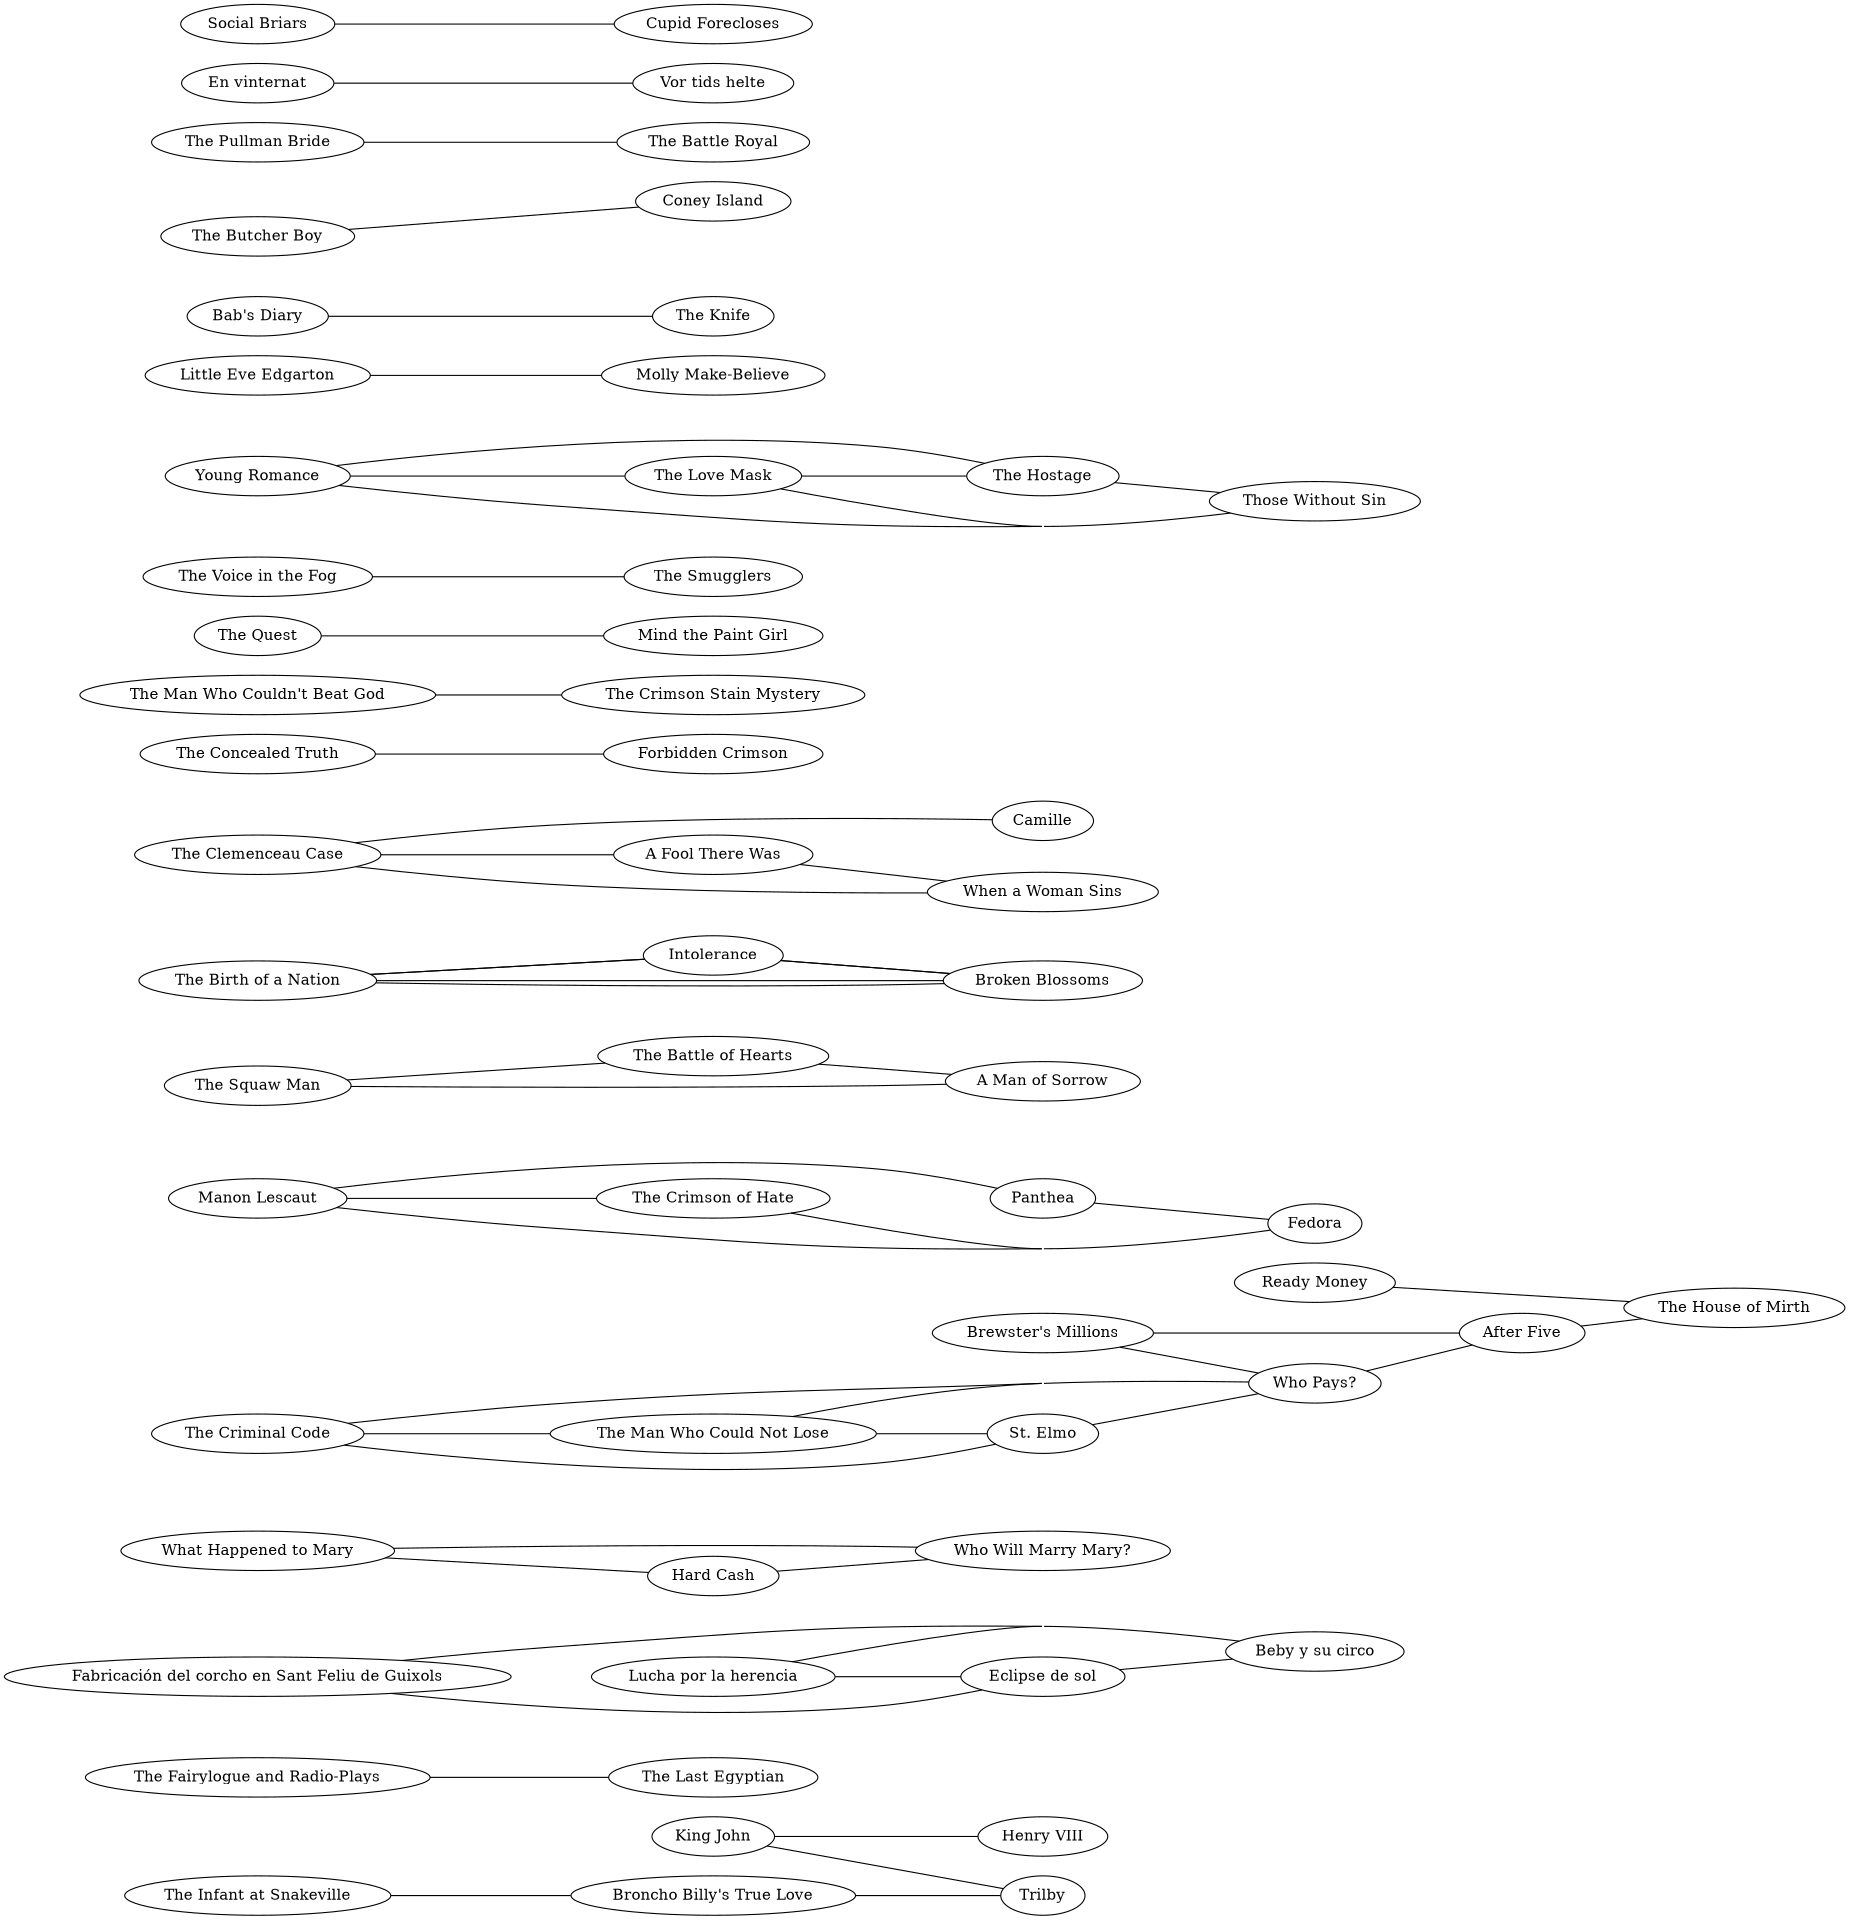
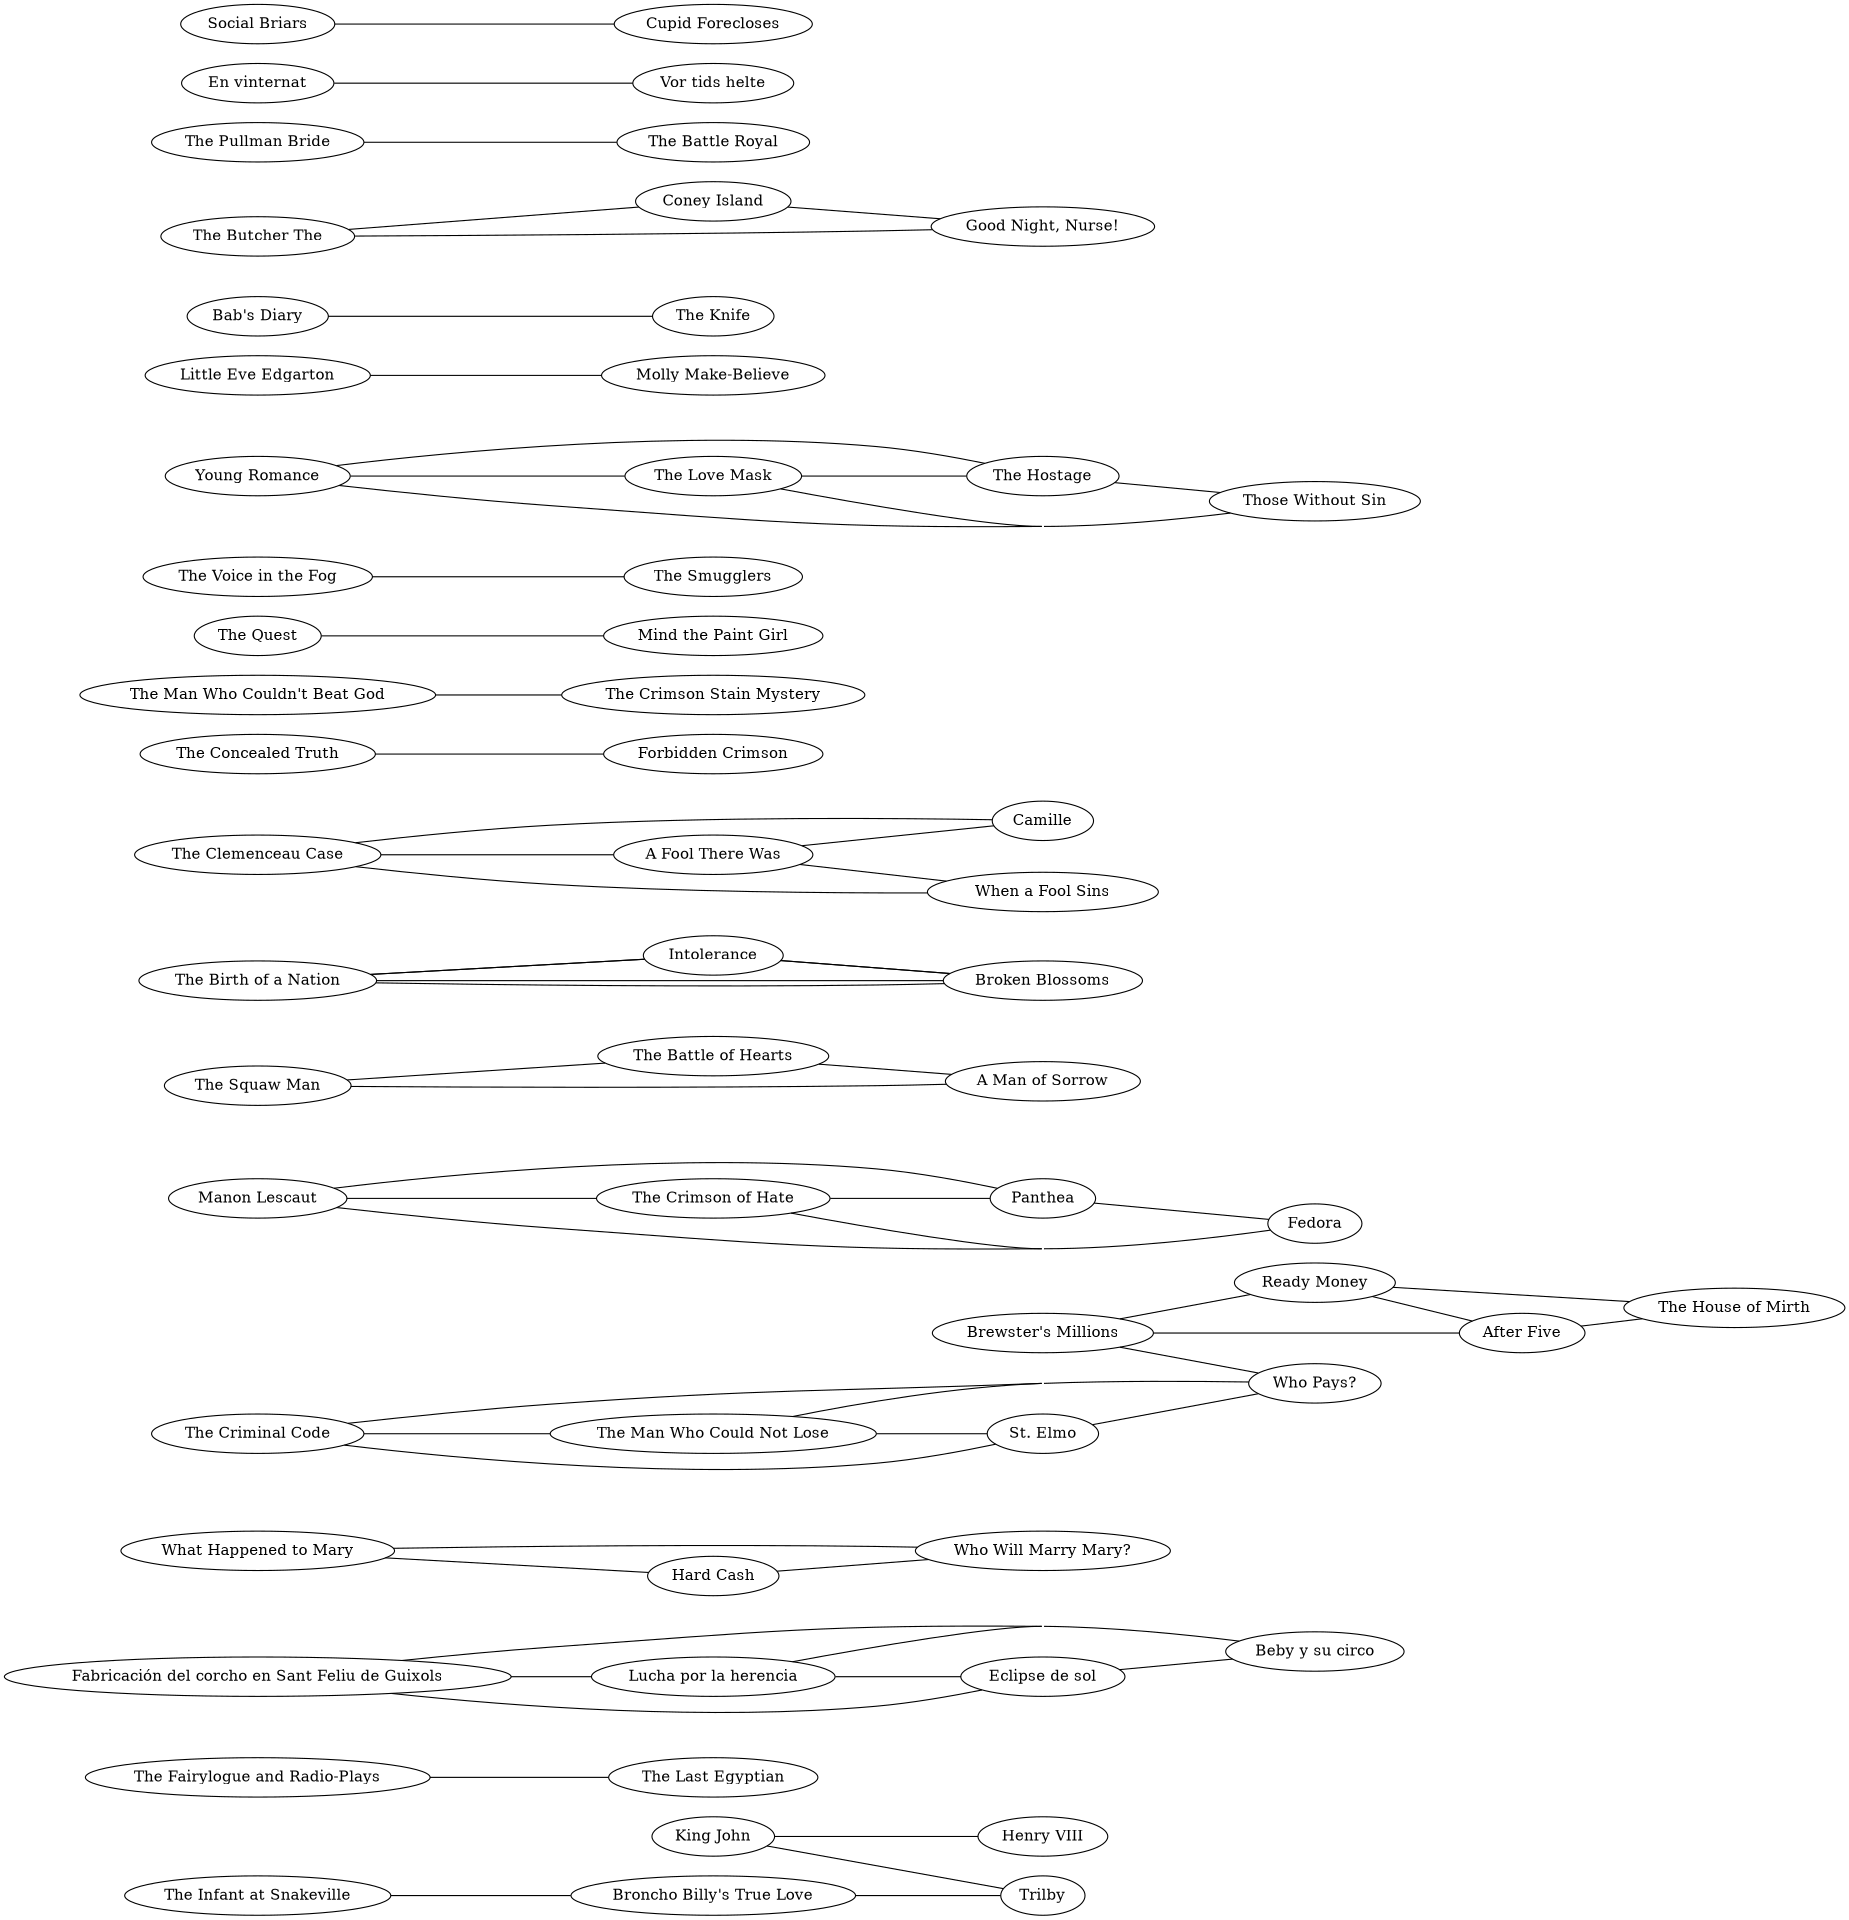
  graph {
    concentrate=true
    rankdir=LR
    "King John"
    "Henry VIII"
    Trilby
    "The Fairylogue and Radio-Plays"
    "The Last Egyptian"
    "Fabricación del corcho en Sant Feliu de Guixols"
    "Beby y su circo"
    "Lucha por la herencia"
    "Eclipse de sol"
    "The Infant at Snakeville"
    "Broncho Billy's True Love"
    "What Happened to Mary"
    "Who Will Marry Mary?"
    "Hard Cash"
    "Brewster's Millions"
    "After Five"
    "Ready Money"
    "Who Pays?"
    "The House of Mirth"
    "The Criminal Code"
    "The Man Who Could Not Lose"
    "St. Elmo"
    n23 [label="The Crimson of Hate"]
    "Manon Lescaut"
    Panthea
    Fedora
    "The Squaw Man"
    "The Battle of Hearts"
    "A Man of Sorrow"
    "The Birth of a Nation"
    Intolerance
    "Broken Blossoms"
    "The Clemenceau Case"
    "A Fool There Was"
    Camille
-   "When a Woman Sins"
+   "When a Woman Sins" [label="When a Fool Sins"]
    n37 [label="Forbidden Crimson"]
    "The Concealed Truth"
    "The Man Who Couldn't Beat God"
    "The Crimson Stain Mystery"
    "The Quest"
    "Mind the Paint Girl"
    "The Voice in the Fog"
    "The Smugglers"
    "Young Romance"
    "The Hostage"
    "The Love Mask"
    "Those Without Sin"
    "Little Eve Edgarton"
    "Molly Make-Believe"
    "Bab's Diary"
    "The Knife"
-   "The Butcher Boy"
+   "The Butcher Boy" [label="The Butcher The"]
    "Coney Island"
+   "Good Night, Nurse!"
    "The Pullman Bride"
    "The Battle Royal"
    "En vinternat"
    "Vor tids helte"
    "Social Briars"
    "Cupid Forecloses"
    "King John" -- "Henry VIII"
    "King John" -- Trilby
    "The Fairylogue and Radio-Plays" -- "The Last Egyptian"
    "Fabricación del corcho en Sant Feliu de Guixols" -- "Beby y su circo"
+   "Fabricación del corcho en Sant Feliu de Guixols" -- "Lucha por la herencia"
    "Fabricación del corcho en Sant Feliu de Guixols" -- "Eclipse de sol"
    "Lucha por la herencia" -- "Beby y su circo"
    "Lucha por la herencia" -- "Eclipse de sol"
    "Eclipse de sol" -- "Beby y su circo"
    "The Infant at Snakeville" -- "Broncho Billy's True Love"
    "Broncho Billy's True Love" -- Trilby
    "What Happened to Mary" -- "Who Will Marry Mary?"
    "What Happened to Mary" -- "Hard Cash"
    "Hard Cash" -- "Who Will Marry Mary?"
    "Brewster's Millions" -- "After Five"
+   "Brewster's Millions" -- "Ready Money"
    "Brewster's Millions" -- "Who Pays?"
    "After Five" -- "The House of Mirth"
-   "Who Pays?" -- "After Five"
+   "Ready Money" -- "After Five"
    "Ready Money" -- "The House of Mirth"
    "The Criminal Code" -- "Who Pays?"
    "The Criminal Code" -- "The Man Who Could Not Lose"
    "The Criminal Code" -- "St. Elmo"
    "The Man Who Could Not Lose" -- "Who Pays?"
    "The Man Who Could Not Lose" -- "St. Elmo"
    "St. Elmo" -- "Who Pays?"
+   n23 -- Panthea
    n23 -- Fedora
    "Manon Lescaut" -- n23
    "Manon Lescaut" -- Panthea
    "Manon Lescaut" -- Fedora
    Panthea -- Fedora
    "The Squaw Man" -- "The Battle of Hearts"
    "The Squaw Man" -- "A Man of Sorrow"
    "The Battle of Hearts" -- "A Man of Sorrow"
    "The Birth of a Nation" -- Intolerance
    "The Birth of a Nation" -- Intolerance
    "The Birth of a Nation" -- "Broken Blossoms"
    "The Birth of a Nation" -- "Broken Blossoms"
    Intolerance -- "Broken Blossoms"
    Intolerance -- "Broken Blossoms"
    "The Clemenceau Case" -- "A Fool There Was"
    "The Clemenceau Case" -- Camille
    "The Clemenceau Case" -- "When a Woman Sins"
+   "A Fool There Was" -- Camille
    "A Fool There Was" -- "When a Woman Sins"
    "The Concealed Truth" -- n37
    "The Man Who Couldn't Beat God" -- "The Crimson Stain Mystery"
    "The Quest" -- "Mind the Paint Girl"
    "The Voice in the Fog" -- "The Smugglers"
    "Young Romance" -- "The Hostage"
    "Young Romance" -- "The Love Mask"
    "Young Romance" -- "Those Without Sin"
    "The Hostage" -- "Those Without Sin"
    "The Love Mask" -- "The Hostage"
    "The Love Mask" -- "Those Without Sin"
    "Little Eve Edgarton" -- "Molly Make-Believe"
    "Bab's Diary" -- "The Knife"
    "The Butcher Boy" -- "Coney Island"
+   "The Butcher Boy" -- "Good Night, Nurse!"
+   "Coney Island" -- "Good Night, Nurse!"
    "The Pullman Bride" -- "The Battle Royal"
    "En vinternat" -- "Vor tids helte"
    "Social Briars" -- "Cupid Forecloses"
  }
